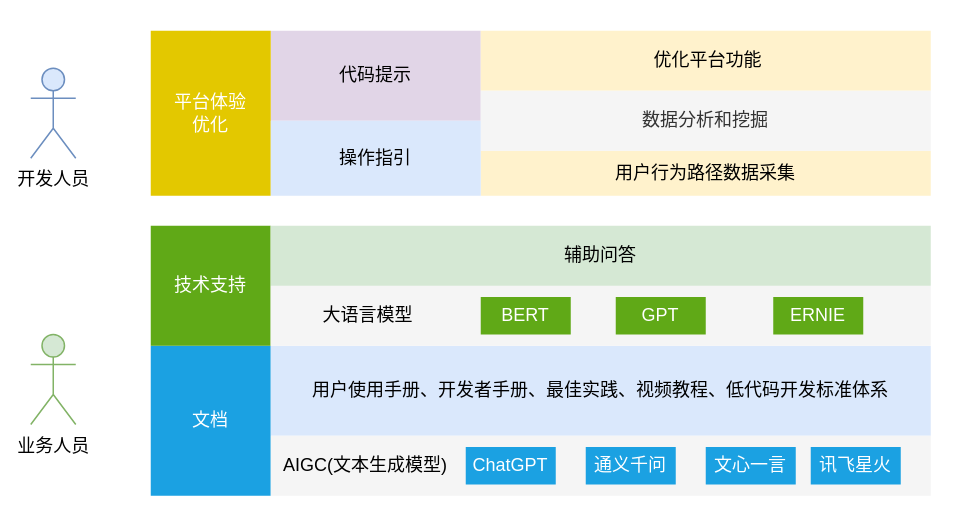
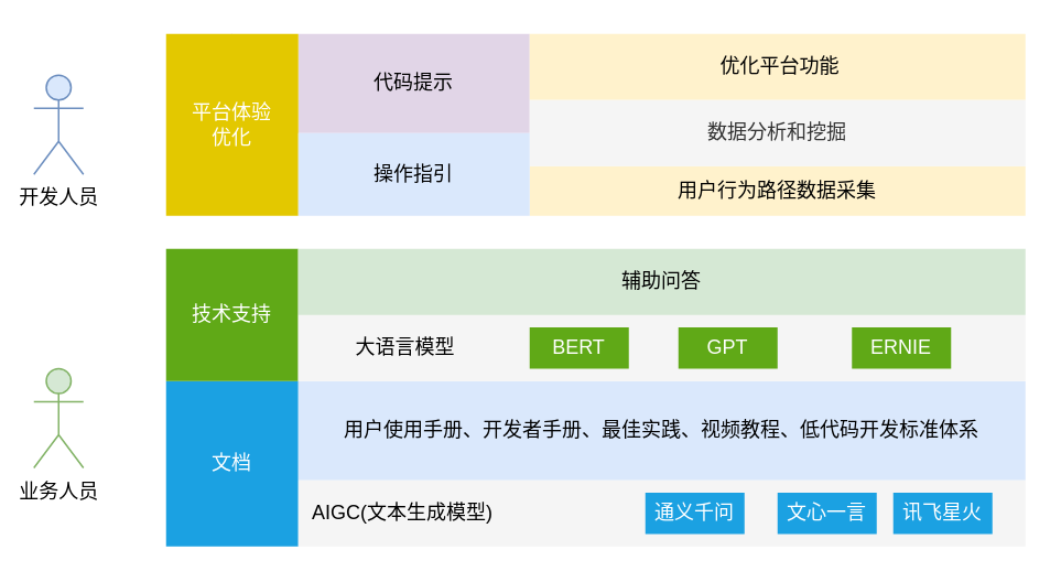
  <mxCell id="0" />
  <mxCell id="1" parent="0" />
  <mxCell id="2" value="文档" style="rounded=0;whiteSpace=wrap;html=1;fillColor=#1ba1e2;strokeColor=none;fontColor=#ffffff;" parent="1" vertex="1"><mxGeometry x="100" y="230" width="80" height="100" as="geometry" /></mxCell>
  <mxCell id="3" value="用户使用手册、开发者手册、最佳实践、视频教程、低代码开发标准体系" style="rounded=0;whiteSpace=wrap;html=1;fillColor=#dae8fc;strokeColor=none;" parent="1" vertex="1"><mxGeometry x="180" y="230" width="440" height="60" as="geometry" /></mxCell>
  <mxCell id="4" value="" style="rounded=0;whiteSpace=wrap;html=1;fillColor=#f5f5f5;strokeColor=none;fontColor=#333333;" parent="1" vertex="1"><mxGeometry x="180" y="290" width="440" height="40" as="geometry" /></mxCell>
  <mxCell id="5" value="AIGC(文本生成模型)&amp;nbsp;" style="text;html=1;align=center;verticalAlign=middle;whiteSpace=wrap;rounded=0;" parent="1" vertex="1"><mxGeometry x="180" y="295" width="130" height="30" as="geometry" /></mxCell>
- <mxCell id="6" value="ChatGPT" style="text;html=1;align=center;verticalAlign=middle;whiteSpace=wrap;rounded=0;fillColor=#1ba1e2;strokeColor=none;fontColor=#ffffff;" parent="1" vertex="1"><mxGeometry x="310" y="297.5" width="60" height="25" as="geometry" /></mxCell>
  <mxCell id="7" value="通义千问" style="text;html=1;align=center;verticalAlign=middle;whiteSpace=wrap;rounded=0;fillColor=#1ba1e2;strokeColor=none;fontColor=#ffffff;" parent="1" vertex="1"><mxGeometry x="390" y="297.5" width="60" height="25" as="geometry" /></mxCell>
  <mxCell id="8" value="文心一言" style="text;html=1;align=center;verticalAlign=middle;whiteSpace=wrap;rounded=0;fillColor=#1ba1e2;strokeColor=none;fontColor=#ffffff;" parent="1" vertex="1"><mxGeometry x="470" y="297.5" width="60" height="25" as="geometry" /></mxCell>
  <mxCell id="9" value="讯飞星火" style="text;html=1;align=center;verticalAlign=middle;whiteSpace=wrap;rounded=0;fillColor=#1ba1e2;strokeColor=none;fontColor=#ffffff;" parent="1" vertex="1"><mxGeometry x="540" y="297.5" width="60" height="25" as="geometry" /></mxCell>
  <mxCell id="10" value="业务人员" style="shape=umlActor;verticalLabelPosition=bottom;verticalAlign=top;html=1;outlineConnect=0;fillColor=#d5e8d4;strokeColor=#82b366;" parent="1" vertex="1"><mxGeometry x="20" y="222.5" width="30" height="60" as="geometry" /></mxCell>
  <mxCell id="11" value="开发人员" style="shape=umlActor;verticalLabelPosition=bottom;verticalAlign=top;html=1;outlineConnect=0;fillColor=#dae8fc;strokeColor=#6c8ebf;" parent="1" vertex="1"><mxGeometry x="20" y="45" width="30" height="60" as="geometry" /></mxCell>
  <mxCell id="12" value="" style="edgeStyle=orthogonalEdgeStyle;rounded=0;orthogonalLoop=1;jettySize=auto;html=1;" parent="1" target="22" edge="1"><mxGeometry relative="1" as="geometry"><mxPoint x="140.053" y="90" as="sourcePoint" /></mxGeometry></mxCell>
  <mxCell id="13" value="" style="rounded=0;whiteSpace=wrap;html=1;fillColor=#e1d5e7;strokeColor=none;" parent="1" vertex="1"><mxGeometry x="180" y="20" width="140" height="60" as="geometry" /></mxCell>
  <mxCell id="14" value="技术支持" style="rounded=0;whiteSpace=wrap;html=1;fillColor=#60a917;strokeColor=none;fontColor=#ffffff;" parent="1" vertex="1"><mxGeometry x="100" y="150" width="80" height="80" as="geometry" /></mxCell>
  <mxCell id="15" value="" style="rounded=0;whiteSpace=wrap;html=1;strokeColor=none;" parent="1" vertex="1"><mxGeometry x="180" y="150" width="440" height="80" as="geometry" /></mxCell>
  <mxCell id="16" value="" style="rounded=0;whiteSpace=wrap;html=1;fillColor=#f5f5f5;fontColor=#333333;strokeColor=none;" parent="1" vertex="1"><mxGeometry x="180" y="190" width="440" height="40" as="geometry" /></mxCell>
  <mxCell id="17" value="辅助问答" style="rounded=0;whiteSpace=wrap;html=1;fillColor=#d5e8d4;strokeColor=none;" parent="1" vertex="1"><mxGeometry x="180" y="150" width="440" height="40" as="geometry" /></mxCell>
  <mxCell id="18" value="大语言模型" style="text;html=1;align=center;verticalAlign=middle;whiteSpace=wrap;rounded=0;" parent="1" vertex="1"><mxGeometry x="180" y="195" width="130" height="30" as="geometry" /></mxCell>
  <mxCell id="19" value="BERT" style="text;html=1;align=center;verticalAlign=middle;whiteSpace=wrap;rounded=0;fillColor=#60a917;strokeColor=none;fontColor=#ffffff;" parent="1" vertex="1"><mxGeometry x="320" y="197.5" width="60" height="25" as="geometry" /></mxCell>
  <mxCell id="20" value="GPT" style="text;html=1;align=center;verticalAlign=middle;whiteSpace=wrap;rounded=0;fillColor=#60a917;strokeColor=none;fontColor=#ffffff;" parent="1" vertex="1"><mxGeometry x="410" y="197.5" width="60" height="25" as="geometry" /></mxCell>
  <mxCell id="21" value="ERNIE" style="text;html=1;align=center;verticalAlign=middle;whiteSpace=wrap;rounded=0;fillColor=#60a917;strokeColor=none;fontColor=#ffffff;" parent="1" vertex="1"><mxGeometry x="515" y="197.5" width="60" height="25" as="geometry" /></mxCell>
  <mxCell id="22" value="&lt;font color=&quot;#ffffff&quot;&gt;平台体验&lt;/font&gt;&lt;div&gt;&lt;font color=&quot;#ffffff&quot;&gt;优化&lt;/font&gt;&lt;/div&gt;" style="rounded=0;whiteSpace=wrap;html=1;fillColor=#e3c800;strokeColor=none;fontColor=#000000;" parent="1" vertex="1"><mxGeometry x="100" y="20" width="80" height="110" as="geometry" /></mxCell>
  <mxCell id="23" value="&amp;nbsp;优化平台功能" style="rounded=0;whiteSpace=wrap;html=1;fillColor=#fff2cc;strokeColor=none;" parent="1" vertex="1"><mxGeometry x="320" y="20" width="300" height="40" as="geometry" /></mxCell>
  <mxCell id="24" value="用户行为路径数据采集" style="rounded=0;whiteSpace=wrap;html=1;fillColor=#fff2cc;strokeColor=none;" parent="1" vertex="1"><mxGeometry x="320" y="100" width="300" height="30" as="geometry" /></mxCell>
  <mxCell id="25" value="代码提示" style="text;html=1;align=center;verticalAlign=middle;whiteSpace=wrap;rounded=0;" parent="1" vertex="1"><mxGeometry x="200" y="35" width="100" height="30" as="geometry" /></mxCell>
  <mxCell id="26" value="数据分析和挖掘" style="rounded=0;whiteSpace=wrap;html=1;fillColor=#f5f5f5;fontColor=#333333;strokeColor=none;" parent="1" vertex="1"><mxGeometry x="320" y="60" width="300" height="40" as="geometry" /></mxCell>
  <mxCell id="27" value="操作指引" style="rounded=0;whiteSpace=wrap;html=1;fillColor=#dae8fc;strokeColor=none;" vertex="1" parent="1"><mxGeometry x="180" y="80" width="140" height="50" as="geometry" /></mxCell>
